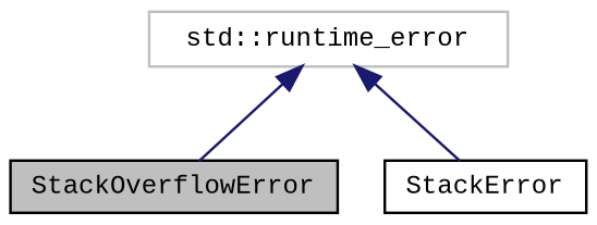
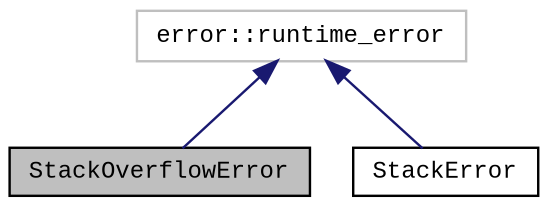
  digraph {
    fontname="Liberation Mono"
    node [color=black fillcolor=white fontname="Liberation Mono" fontsize=10 shape=record style=filled]
    edge [color=midnightblue dir=back fontname="Liberation Mono" fontsize=10 labelfontname=Helvetica labelfontsize=10 style=solid]
    n1 [fillcolor=grey75 fontcolor=black height=0.2 label=StackOverflowError width=0.4]
    n2 [height=0.2 label=StackError width=0.4]
-   n3 [color=grey75 height=0.2 label="std::runtime_error" width=0.4]
+   n3 [color=grey75 height=0.2 label="error::runtime_error" width=0.4]
    n3 -> n1
    n3 -> n2
  }
